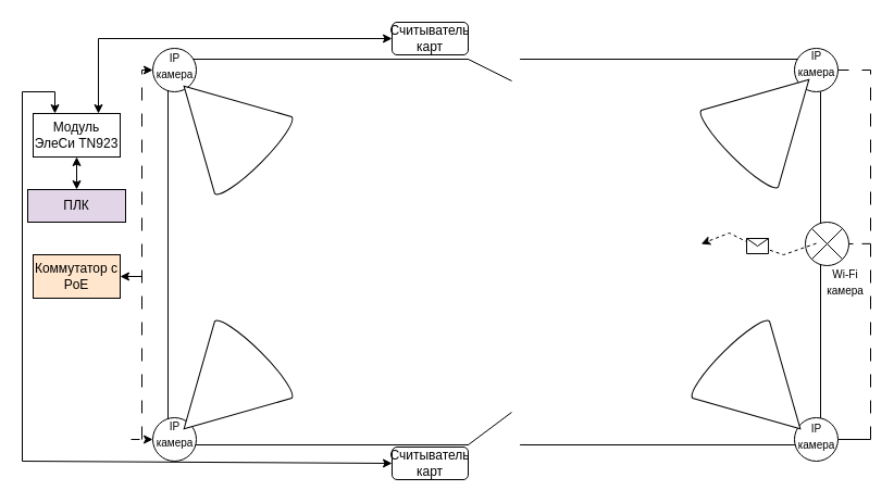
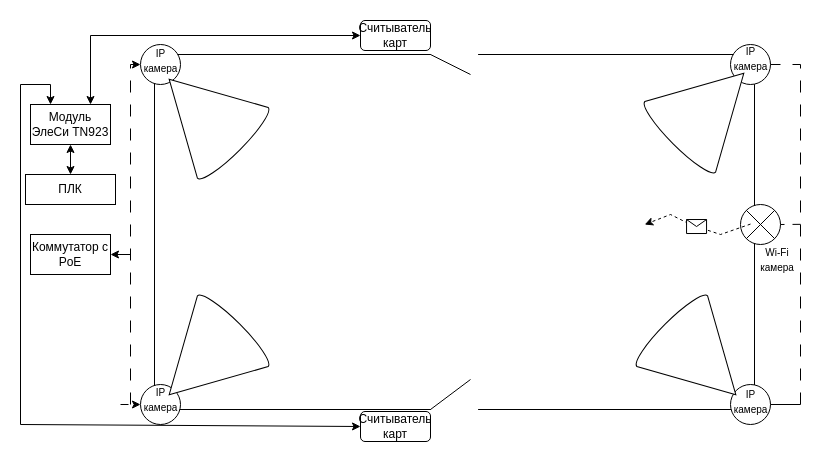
  <mxCell id="0" />
  <mxCell id="1" parent="0" />
  <mxCell id="2" value="" style="rounded=0;whiteSpace=wrap;html=1;" parent="1" vertex="1"><mxGeometry x="154" y="54" width="600" height="355" as="geometry" /></mxCell>
  <mxCell id="3" value="" style="shape=sumEllipse;perimeter=ellipsePerimeter;whiteSpace=wrap;html=1;backgroundOutline=1;" parent="1" vertex="1"><mxGeometry x="740" y="204" width="40" height="40" as="geometry" /></mxCell>
  <mxCell id="4" value="" style="ellipse;whiteSpace=wrap;html=1;aspect=fixed;" parent="1" vertex="1"><mxGeometry x="140" y="384" width="40" height="40" as="geometry" /></mxCell>
  <mxCell id="5" value="" style="ellipse;whiteSpace=wrap;html=1;aspect=fixed;" parent="1" vertex="1"><mxGeometry x="730" y="384" width="40" height="40" as="geometry" /></mxCell>
  <mxCell id="6" value="" style="ellipse;whiteSpace=wrap;html=1;aspect=fixed;" parent="1" vertex="1"><mxGeometry x="140" y="44" width="40" height="40" as="geometry" /></mxCell>
  <mxCell id="7" value="" style="ellipse;whiteSpace=wrap;html=1;aspect=fixed;" parent="1" vertex="1"><mxGeometry x="730" y="44" width="40" height="40" as="geometry" /></mxCell>
  <mxCell id="8" value="" style="endArrow=none;html=1;rounded=0;entryX=1;entryY=0.5;entryDx=0;entryDy=0;dashed=1;dashPattern=12 12;" parent="1" target="7" edge="1"><mxGeometry width="50" height="50" relative="1" as="geometry"><mxPoint x="800" y="404" as="sourcePoint" /><mxPoint x="790" y="64" as="targetPoint" /><Array as="points"><mxPoint x="800" y="64" /></Array></mxGeometry></mxCell>
  <mxCell id="9" value="" style="endArrow=none;html=1;rounded=0;" parent="1" target="5" edge="1"><mxGeometry width="50" height="50" relative="1" as="geometry"><mxPoint x="800" y="404" as="sourcePoint" /><mxPoint x="730" y="294" as="targetPoint" /></mxGeometry></mxCell>
  <mxCell id="10" value="" style="endArrow=none;html=1;rounded=0;dashed=1;dashPattern=8 8;" parent="1" edge="1"><mxGeometry width="50" height="50" relative="1" as="geometry"><mxPoint x="800" y="223.83" as="sourcePoint" /><mxPoint x="780" y="224" as="targetPoint" /></mxGeometry></mxCell>
  <mxCell id="11" value="" style="endArrow=classic;html=1;rounded=0;dashed=1;entryX=0.817;entryY=0.479;entryDx=0;entryDy=0;entryPerimeter=0;" parent="1" target="2" edge="1"><mxGeometry relative="1" as="geometry"><mxPoint x="750" y="223.58" as="sourcePoint" /><mxPoint x="650" y="223.58" as="targetPoint" /><Array as="points"><mxPoint x="720" y="234" /><mxPoint x="690" y="224" /><mxPoint x="670" y="214" /></Array></mxGeometry></mxCell>
  <mxCell id="12" value="" style="shape=message;html=1;outlineConnect=0;" parent="11" vertex="1"><mxGeometry width="20" height="14" relative="1" as="geometry"><mxPoint x="-10" y="-7" as="offset" /></mxGeometry></mxCell>
- <mxCell id="13" value="ПЛК" style="rounded=0;whiteSpace=wrap;html=1;fillColor=#e1d5e7;" parent="1" vertex="1"><mxGeometry x="25" y="174" width="90" height="30" as="geometry" /></mxCell>
- <mxCell id="14" value="Коммутатор с PoE" style="rounded=0;whiteSpace=wrap;html=1;fillColor=#ffe6cc;" parent="1" vertex="1"><mxGeometry x="30" y="234" width="80" height="40" as="geometry" /></mxCell>
+ <mxCell id="13" value="ПЛК" style="rounded=0;whiteSpace=wrap;html=1;" parent="1" vertex="1"><mxGeometry x="25" y="174" width="90" height="30" as="geometry" /></mxCell>
+ <mxCell id="14" value="Коммутатор с PoE" style="rounded=0;whiteSpace=wrap;html=1;" parent="1" vertex="1"><mxGeometry x="30" y="234" width="80" height="40" as="geometry" /></mxCell>
  <mxCell id="15" value="" style="endArrow=classic;html=1;rounded=0;entryX=0;entryY=0.5;entryDx=0;entryDy=0;dashed=1;dashPattern=12 12;" parent="1" target="6" edge="1"><mxGeometry width="50" height="50" relative="1" as="geometry"><mxPoint x="130" y="404" as="sourcePoint" /><mxPoint x="120" y="74" as="targetPoint" /><Array as="points"><mxPoint x="130" y="64" /></Array></mxGeometry></mxCell>
  <mxCell id="16" value="" style="endArrow=classic;html=1;rounded=0;entryX=0;entryY=0.5;entryDx=0;entryDy=0;dashed=1;dashPattern=8 8;" parent="1" target="4" edge="1"><mxGeometry width="50" height="50" relative="1" as="geometry"><mxPoint x="120" y="404" as="sourcePoint" /><mxPoint x="130" y="394" as="targetPoint" /></mxGeometry></mxCell>
  <mxCell id="17" value="" style="endArrow=classic;html=1;rounded=0;entryX=1;entryY=0.5;entryDx=0;entryDy=0;" parent="1" target="14" edge="1"><mxGeometry width="50" height="50" relative="1" as="geometry"><mxPoint x="130" y="254" as="sourcePoint" /><mxPoint x="200" y="194" as="targetPoint" /><Array as="points"><mxPoint x="110" y="254" /></Array></mxGeometry></mxCell>
  <mxCell id="18" value="" style="verticalLabelPosition=bottom;verticalAlign=top;html=1;shape=mxgraph.basic.cone2;dx=0.5;dy=0.9;rotation=-135;" parent="1" vertex="1"><mxGeometry x="154" y="309" width="100" height="100" as="geometry" /></mxCell>
  <mxCell id="19" value="" style="verticalLabelPosition=bottom;verticalAlign=top;html=1;shape=mxgraph.basic.cone2;dx=0.5;dy=0.9;rotation=-135;direction=south;" parent="1" vertex="1"><mxGeometry x="154" y="64" width="100" height="100" as="geometry" /></mxCell>
  <mxCell id="20" value="" style="verticalLabelPosition=bottom;verticalAlign=top;html=1;shape=mxgraph.basic.cone2;dx=0.5;dy=0.9;rotation=-135;direction=west;" parent="1" vertex="1"><mxGeometry x="658" y="58" width="100" height="100" as="geometry" /></mxCell>
  <mxCell id="21" value="" style="verticalLabelPosition=bottom;verticalAlign=top;html=1;shape=mxgraph.basic.cone2;dx=0.5;dy=0.9;rotation=-135;direction=north;" parent="1" vertex="1"><mxGeometry x="650" y="309" width="100" height="100" as="geometry" /></mxCell>
  <mxCell id="22" value="&lt;font style=&quot;font-size: 10px;&quot;&gt;IP камера&lt;/font&gt;" style="text;html=1;strokeColor=none;fillColor=none;align=center;verticalAlign=middle;whiteSpace=wrap;rounded=0;" parent="1" vertex="1"><mxGeometry x="138.75" y="389" width="42.5" height="20" as="geometry" /></mxCell>
  <mxCell id="23" value="&lt;font style=&quot;font-size: 10px;&quot;&gt;IP камера&lt;/font&gt;" style="text;html=1;strokeColor=none;fillColor=none;align=center;verticalAlign=middle;whiteSpace=wrap;rounded=0;" parent="1" vertex="1"><mxGeometry x="138.75" y="50" width="42.5" height="20" as="geometry" /></mxCell>
  <mxCell id="24" value="&lt;font style=&quot;font-size: 10px;&quot;&gt;IP камера&lt;/font&gt;" style="text;html=1;strokeColor=none;fillColor=none;align=center;verticalAlign=middle;whiteSpace=wrap;rounded=0;" parent="1" vertex="1"><mxGeometry x="729" y="391" width="42.5" height="20" as="geometry" /></mxCell>
  <mxCell id="25" value="&lt;font style=&quot;font-size: 10px;&quot;&gt;IP камера&lt;/font&gt;" style="text;html=1;strokeColor=none;fillColor=none;align=center;verticalAlign=middle;whiteSpace=wrap;rounded=0;" parent="1" vertex="1"><mxGeometry x="728.5" y="48" width="42.5" height="20" as="geometry" /></mxCell>
  <mxCell id="26" value="&lt;font style=&quot;font-size: 10px;&quot;&gt;Wi-Fi камера&lt;/font&gt;" style="text;html=1;strokeColor=none;fillColor=none;align=center;verticalAlign=middle;whiteSpace=wrap;rounded=0;spacing=0;" parent="1" vertex="1"><mxGeometry x="757" y="254" width="40" height="10" as="geometry" /></mxCell>
  <mxCell id="27" value="" style="endArrow=none;html=1;rounded=0;strokeColor=#FFFFFF;entryX=0.512;entryY=1;entryDx=0;entryDy=0;entryPerimeter=0;" edge="1" parent="1"><mxGeometry width="50" height="50" relative="1" as="geometry"><mxPoint x="430.4" y="409" as="sourcePoint" /><mxPoint x="477.6" y="409" as="targetPoint" /><Array as="points" /></mxGeometry></mxCell>
  <mxCell id="28" value="" style="endArrow=none;html=1;rounded=0;strokeColor=#FFFFFF;entryX=0.512;entryY=1;entryDx=0;entryDy=0;entryPerimeter=0;" edge="1" parent="1"><mxGeometry width="50" height="50" relative="1" as="geometry"><mxPoint x="430.4" y="54" as="sourcePoint" /><mxPoint x="477.6" y="54" as="targetPoint" /><Array as="points" /></mxGeometry></mxCell>
  <mxCell id="29" value="" style="endArrow=none;html=1;rounded=0;" edge="1" parent="1"><mxGeometry width="50" height="50" relative="1" as="geometry"><mxPoint x="430" y="409" as="sourcePoint" /><mxPoint x="470" y="379" as="targetPoint" /></mxGeometry></mxCell>
  <mxCell id="30" value="" style="endArrow=none;html=1;rounded=0;" edge="1" parent="1"><mxGeometry width="50" height="50" relative="1" as="geometry"><mxPoint x="470" y="74" as="sourcePoint" /><mxPoint x="430" y="54" as="targetPoint" /></mxGeometry></mxCell>
  <mxCell id="31" value="Считыватель карт" style="rounded=1;whiteSpace=wrap;html=1;" vertex="1" parent="1"><mxGeometry x="360" y="411" width="70" height="30" as="geometry" /></mxCell>
  <mxCell id="32" value="Считыватель карт" style="rounded=1;whiteSpace=wrap;html=1;" vertex="1" parent="1"><mxGeometry x="360" y="20" width="70" height="30" as="geometry" /></mxCell>
  <mxCell id="33" value="" style="endArrow=classic;html=1;rounded=0;exitX=0;exitY=0.5;exitDx=0;exitDy=0;entryX=0.75;entryY=0;entryDx=0;entryDy=0;startArrow=classic;startFill=1;" edge="1" parent="1" source="32" target="34"><mxGeometry width="50" height="50" relative="1" as="geometry"><mxPoint x="250" y="194" as="sourcePoint" /><mxPoint x="70" y="34" as="targetPoint" /><Array as="points"><mxPoint x="90" y="35" /></Array></mxGeometry></mxCell>
  <mxCell id="34" value="Модуль ЭлеСи TN923" style="rounded=0;whiteSpace=wrap;html=1;" vertex="1" parent="1"><mxGeometry x="30" y="104" width="80" height="40" as="geometry" /></mxCell>
  <mxCell id="35" value="" style="endArrow=classic;startArrow=classic;html=1;rounded=0;entryX=0.5;entryY=1;entryDx=0;entryDy=0;" edge="1" parent="1" target="34"><mxGeometry width="50" height="50" relative="1" as="geometry"><mxPoint x="70" y="174" as="sourcePoint" /><mxPoint x="69.71" y="158" as="targetPoint" /></mxGeometry></mxCell>
  <mxCell id="36" value="" style="endArrow=classic;startArrow=classic;html=1;rounded=0;entryX=0;entryY=0.5;entryDx=0;entryDy=0;exitX=0.25;exitY=0;exitDx=0;exitDy=0;" edge="1" parent="1" source="34" target="31"><mxGeometry width="50" height="50" relative="1" as="geometry"><mxPoint x="140" y="494" as="sourcePoint" /><mxPoint x="190" y="444" as="targetPoint" /><Array as="points"><mxPoint x="50" y="84" /><mxPoint x="20" y="84" /><mxPoint x="20" y="424" /></Array></mxGeometry></mxCell>
